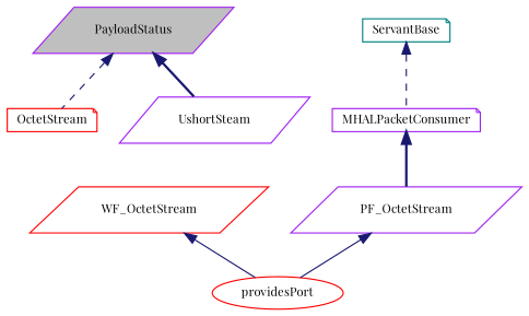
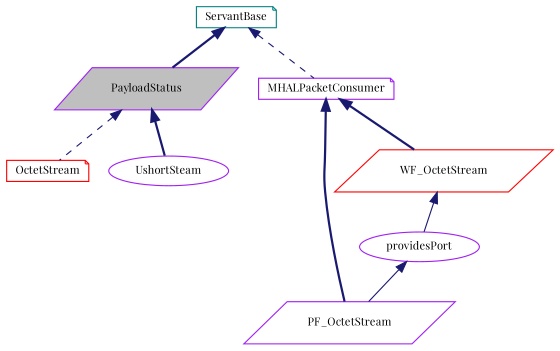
  digraph {
    fontname="Playfair Display"
    node [color=purple fillcolor=white fontname="Playfair Display" fontsize=10 shape=parallelogram style=filled]
    edge [color=midnightblue dir=back fontname="Playfair Display" fontsize=10 labelfontname=Helvetica labelfontsize=10 style=bold]
    n1 [fillcolor=grey75 fontcolor=black height=0.2 label=PayloadStatus width=0.4]
    n2 [color=red height=0.2 label=OctetStream shape=note width=0.4]
-   n3 [height=0.2 label=UshortSteam width=0.4]
+   n3 [height=0.2 label=UshortSteam shape=ellipse width=0.4]
    n4 [height=0.2 label=MHALPacketConsumer shape=note width=0.4]
    n5 [height=0.2 label=PF_OctetStream width=0.4]
    n6 [color=red height=0.2 label=WF_OctetStream width=0.4]
    n7 [color=teal height=0.2 label=ServantBase shape=note width=0.4]
-   n8 [color=red height=0.2 label=providesPort shape=ellipse width=0.4]
+   n8 [height=0.2 label=providesPort shape=ellipse width=0.4]
    n1 -> n2 [style=dashed]
    n1 -> n3
    n4 -> n5
-   n5 -> n8 [style=solid]
+   n4 -> n6
+   n8 -> n5 [style=solid]
    n6 -> n8 [style=solid]
+   n7 -> n1
    n7 -> n4 [style=dashed]
  }
